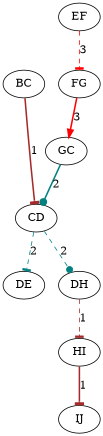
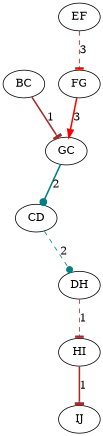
  digraph {
    edge [arrowhead=tee color=brown style=bold]
    n1 [label=<BC>]
    n2 [label=<CD>]
-   n3 [label=<DE>]
    n4 [label=<DH>]
    n5 [label=<HI>]
    n6 [label=<EF>]
    n7 [label=<FG>]
    n8 [label=<GC>]
    n9 [label=<IJ>]
-   n1 -> n2 [label=1]
-   n2 -> n3 [color=teal label=2 style=dashed]
+   n1 -> n8 [label=1]
    n2 -> n4 [arrowhead=dot color=teal label=2 style=dashed]
    n4 -> n5 [label=1 style=dashed]
    n5 -> n9 [label=1]
    n6 -> n7 [color=red label=3 style=dashed]
    n7 -> n8 [arrowhead=normal color=red label=3]
    n8 -> n2 [arrowhead=dot color=teal label=2]
  }
